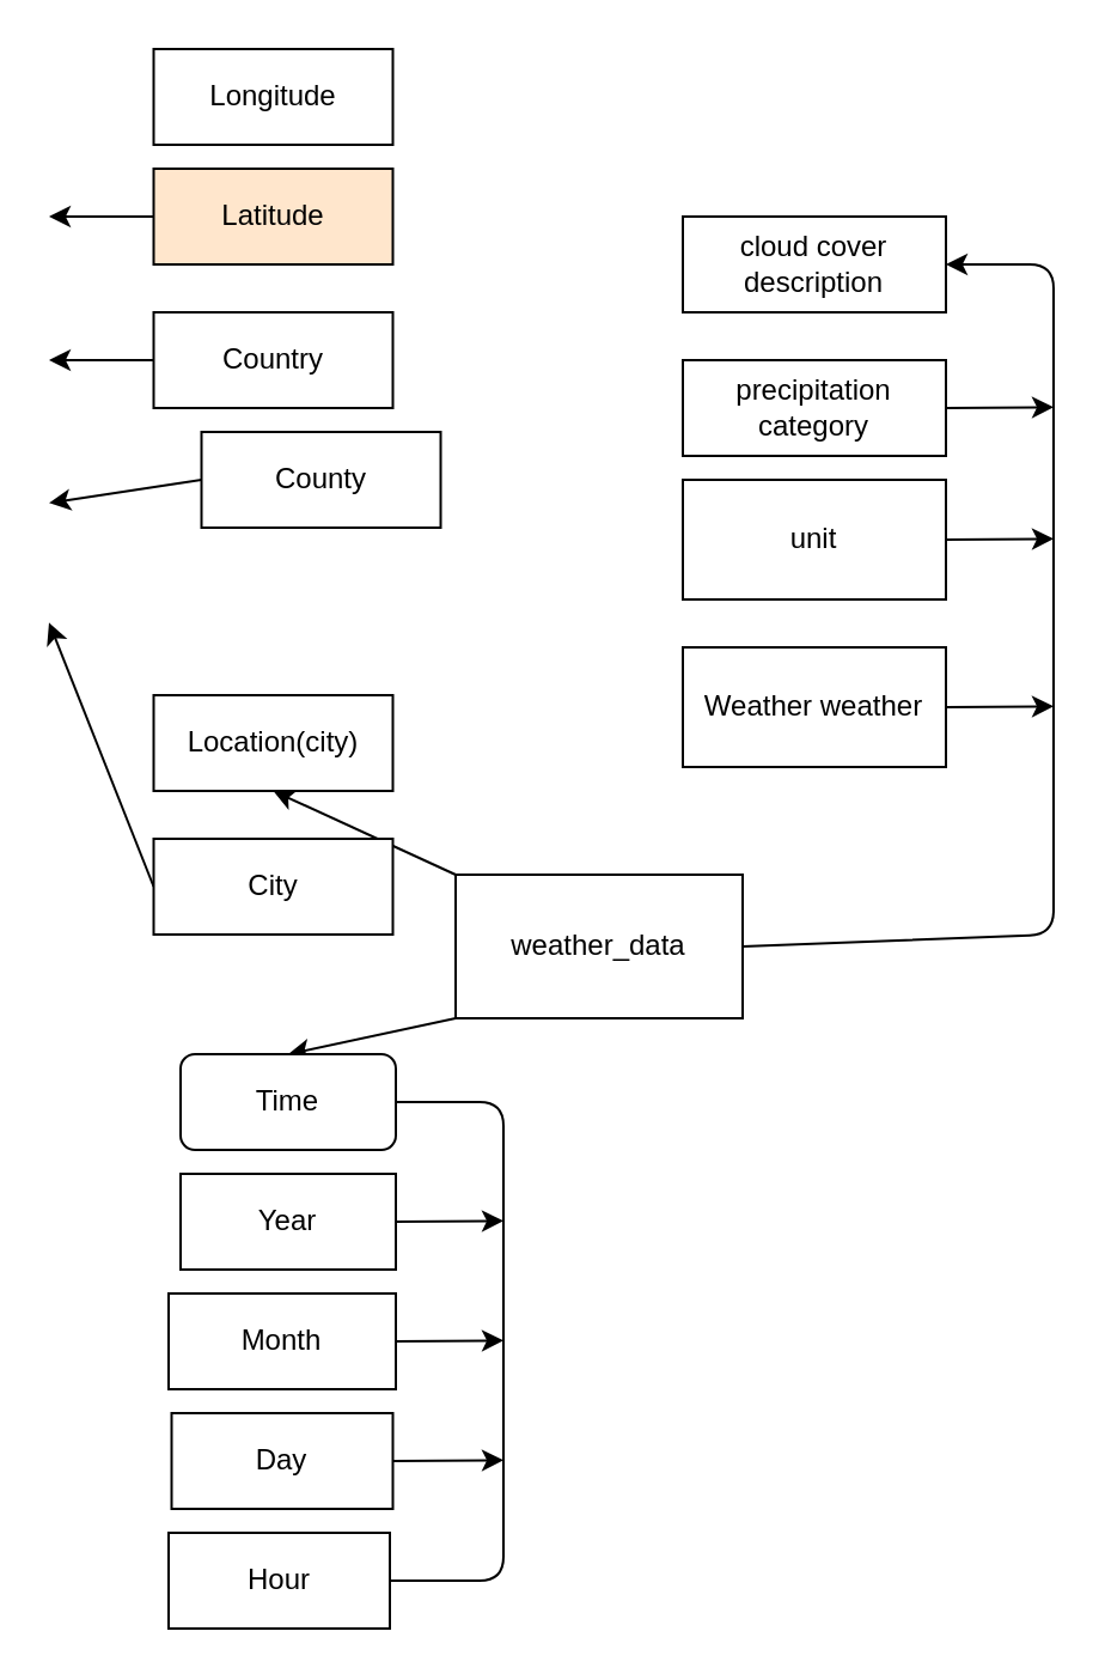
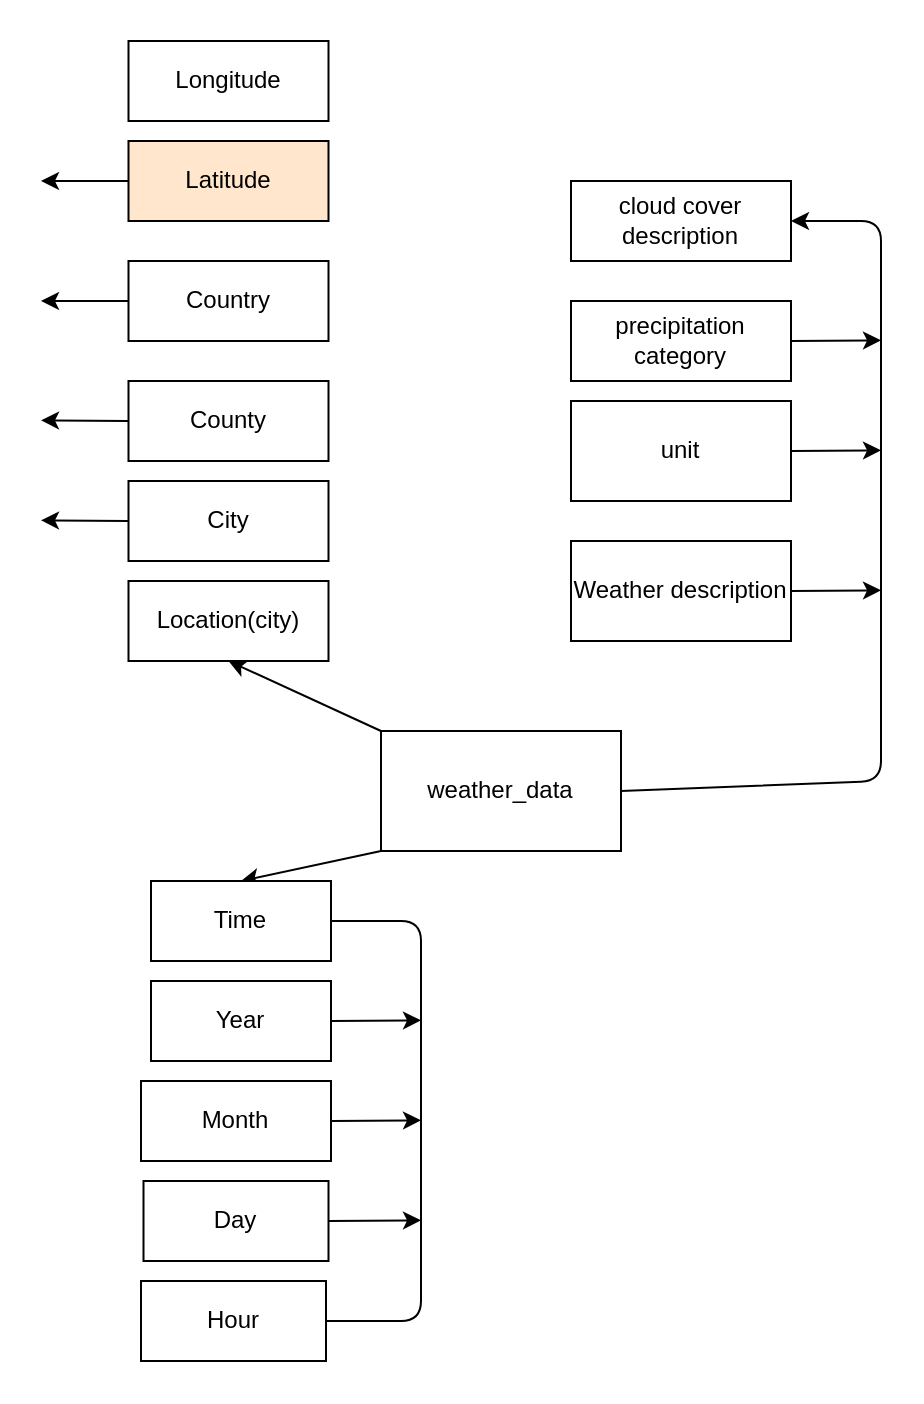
  <mxCell id="0" />
  <mxCell id="1" parent="0" />
  <mxCell id="2" style="edgeStyle=none;html=1;exitX=0;exitY=0;exitDx=0;exitDy=0;entryX=0.5;entryY=1;entryDx=0;entryDy=0;" edge="1" parent="1" source="4" target="26"><mxGeometry relative="1" as="geometry" /></mxCell>
  <mxCell id="3" style="edgeStyle=none;html=1;exitX=0;exitY=1;exitDx=0;exitDy=0;entryX=0.5;entryY=0;entryDx=0;entryDy=0;" edge="1" parent="1" source="4" target="6"><mxGeometry relative="1" as="geometry" /></mxCell>
  <mxCell id="4" value="weather_data" style="whiteSpace=wrap;html=1;" vertex="1" parent="1"><mxGeometry x="190" y="365" width="120" height="60" as="geometry" /></mxCell>
  <mxCell id="5" style="edgeStyle=none;html=1;exitX=1;exitY=0.5;exitDx=0;exitDy=0;" edge="1" parent="1" source="6"><mxGeometry relative="1" as="geometry"><mxPoint x="150" y="660" as="targetPoint" /><Array as="points"><mxPoint x="210" y="460" /><mxPoint x="210" y="660" /></Array></mxGeometry></mxCell>
- <mxCell id="6" value="Time" style="whiteSpace=wrap;html=1;rounded=1;" vertex="1" parent="1"><mxGeometry x="75" y="440" width="90" height="40" as="geometry" /></mxCell>
+ <mxCell id="6" value="Time" style="whiteSpace=wrap;html=1;" vertex="1" parent="1"><mxGeometry x="75" y="440" width="90" height="40" as="geometry" /></mxCell>
  <mxCell id="7" style="edgeStyle=none;html=1;exitX=1;exitY=0.5;exitDx=0;exitDy=0;" edge="1" parent="1" source="8"><mxGeometry relative="1" as="geometry"><mxPoint x="210" y="509.667" as="targetPoint" /></mxGeometry></mxCell>
  <mxCell id="8" value="Year&lt;br&gt;" style="whiteSpace=wrap;html=1;" vertex="1" parent="1"><mxGeometry x="75" y="490" width="90" height="40" as="geometry" /></mxCell>
  <mxCell id="9" style="edgeStyle=none;html=1;exitX=1;exitY=0.5;exitDx=0;exitDy=0;" edge="1" parent="1" source="10"><mxGeometry relative="1" as="geometry"><mxPoint x="210" y="559.667" as="targetPoint" /></mxGeometry></mxCell>
  <mxCell id="10" value="Month" style="whiteSpace=wrap;html=1;" vertex="1" parent="1"><mxGeometry x="70" y="540" width="95" height="40" as="geometry" /></mxCell>
  <mxCell id="11" style="edgeStyle=none;html=1;exitX=1;exitY=0.5;exitDx=0;exitDy=0;" edge="1" parent="1" source="12"><mxGeometry relative="1" as="geometry"><mxPoint x="210" y="609.667" as="targetPoint" /></mxGeometry></mxCell>
  <mxCell id="12" value="Day" style="whiteSpace=wrap;html=1;" vertex="1" parent="1"><mxGeometry x="71.25" y="590" width="92.5" height="40" as="geometry" /></mxCell>
  <mxCell id="13" style="edgeStyle=none;html=1;exitX=0;exitY=0.5;exitDx=0;exitDy=0;" edge="1" parent="1" source="14"><mxGeometry relative="1" as="geometry"><mxPoint x="20" y="259.667" as="targetPoint" /></mxGeometry></mxCell>
- <mxCell id="14" value="City" style="whiteSpace=wrap;html=1;" vertex="1" parent="1"><mxGeometry x="63.75" y="350" width="100" height="40" as="geometry" /></mxCell>
+ <mxCell id="14" value="City" style="whiteSpace=wrap;html=1;" vertex="1" parent="1"><mxGeometry x="63.75" y="240" width="100" height="40" as="geometry" /></mxCell>
  <mxCell id="15" style="edgeStyle=none;html=1;exitX=0;exitY=0.5;exitDx=0;exitDy=0;" edge="1" parent="1" source="16"><mxGeometry relative="1" as="geometry"><mxPoint x="20" y="209.667" as="targetPoint" /></mxGeometry></mxCell>
- <mxCell id="16" value="County" style="whiteSpace=wrap;html=1;" vertex="1" parent="1"><mxGeometry x="83.75" y="180" width="100" height="40" as="geometry" /></mxCell>
+ <mxCell id="16" value="County" style="whiteSpace=wrap;html=1;" vertex="1" parent="1"><mxGeometry x="63.75" y="190" width="100" height="40" as="geometry" /></mxCell>
  <mxCell id="17" style="edgeStyle=none;html=1;exitX=0;exitY=0.5;exitDx=0;exitDy=0;" edge="1" parent="1" source="18"><mxGeometry relative="1" as="geometry"><mxPoint x="20" y="150" as="targetPoint" /></mxGeometry></mxCell>
  <mxCell id="18" value="Country" style="whiteSpace=wrap;html=1;" vertex="1" parent="1"><mxGeometry x="63.75" y="130" width="100" height="40" as="geometry" /></mxCell>
  <mxCell id="19" style="edgeStyle=none;html=1;exitX=1;exitY=0.5;exitDx=0;exitDy=0;entryX=1;entryY=0.5;entryDx=0;entryDy=0;" edge="1" parent="1" source="4" target="27"><mxGeometry relative="1" as="geometry"><mxPoint x="440" y="110" as="targetPoint" /><Array as="points"><mxPoint x="440" y="390" /><mxPoint x="440" y="110" /></Array></mxGeometry></mxCell>
  <mxCell id="20" style="edgeStyle=none;html=1;exitX=1;exitY=0.5;exitDx=0;exitDy=0;" edge="1" parent="1" source="21"><mxGeometry relative="1" as="geometry"><mxPoint x="440" y="294.667" as="targetPoint" /></mxGeometry></mxCell>
- <mxCell id="21" value="Weather weather" style="whiteSpace=wrap;html=1;" vertex="1" parent="1"><mxGeometry x="285" y="270" width="110" height="50" as="geometry" /></mxCell>
+ <mxCell id="21" value="Weather description" style="whiteSpace=wrap;html=1;" vertex="1" parent="1"><mxGeometry x="285" y="270" width="110" height="50" as="geometry" /></mxCell>
  <mxCell id="22" style="edgeStyle=none;html=1;exitX=1;exitY=0.5;exitDx=0;exitDy=0;" edge="1" parent="1" source="23"><mxGeometry relative="1" as="geometry"><mxPoint x="440" y="224.667" as="targetPoint" /></mxGeometry></mxCell>
  <mxCell id="23" value="unit" style="whiteSpace=wrap;html=1;" vertex="1" parent="1"><mxGeometry x="285" width="110" height="50" as="geometry" y="200" /></mxCell>
  <mxCell id="24" style="edgeStyle=none;html=1;exitX=1;exitY=0.5;exitDx=0;exitDy=0;" edge="1" parent="1" source="25"><mxGeometry relative="1" as="geometry"><mxPoint x="440" y="169.667" as="targetPoint" /></mxGeometry></mxCell>
  <mxCell id="25" value="precipitation category" style="whiteSpace=wrap;html=1;" vertex="1" parent="1"><mxGeometry x="285" y="150" width="110" height="40" as="geometry" /></mxCell>
  <mxCell id="26" value="Location(city)" style="whiteSpace=wrap;html=1;" vertex="1" parent="1"><mxGeometry x="63.75" y="290" width="100" height="40" as="geometry" /></mxCell>
  <mxCell id="27" value="cloud cover description" style="whiteSpace=wrap;html=1;" vertex="1" parent="1"><mxGeometry x="285" y="90" width="110" height="40" as="geometry" /></mxCell>
  <mxCell id="28" style="edgeStyle=none;html=1;exitX=0;exitY=0.5;exitDx=0;exitDy=0;" edge="1" parent="1" source="29"><mxGeometry relative="1" as="geometry"><mxPoint x="20" y="90" as="targetPoint" /></mxGeometry></mxCell>
  <mxCell id="29" value="Latitude" style="whiteSpace=wrap;html=1;fillColor=#ffe6cc;" vertex="1" parent="1"><mxGeometry x="63.75" y="70" width="100" height="40" as="geometry" /></mxCell>
  <mxCell id="30" value="Longitude" style="whiteSpace=wrap;html=1;" vertex="1" parent="1"><mxGeometry x="63.75" y="20" width="100" height="40" as="geometry" /></mxCell>
  <mxCell id="31" value="Hour" style="whiteSpace=wrap;html=1;" vertex="1" parent="1"><mxGeometry x="70" y="640" width="92.5" height="40" as="geometry" /></mxCell>
